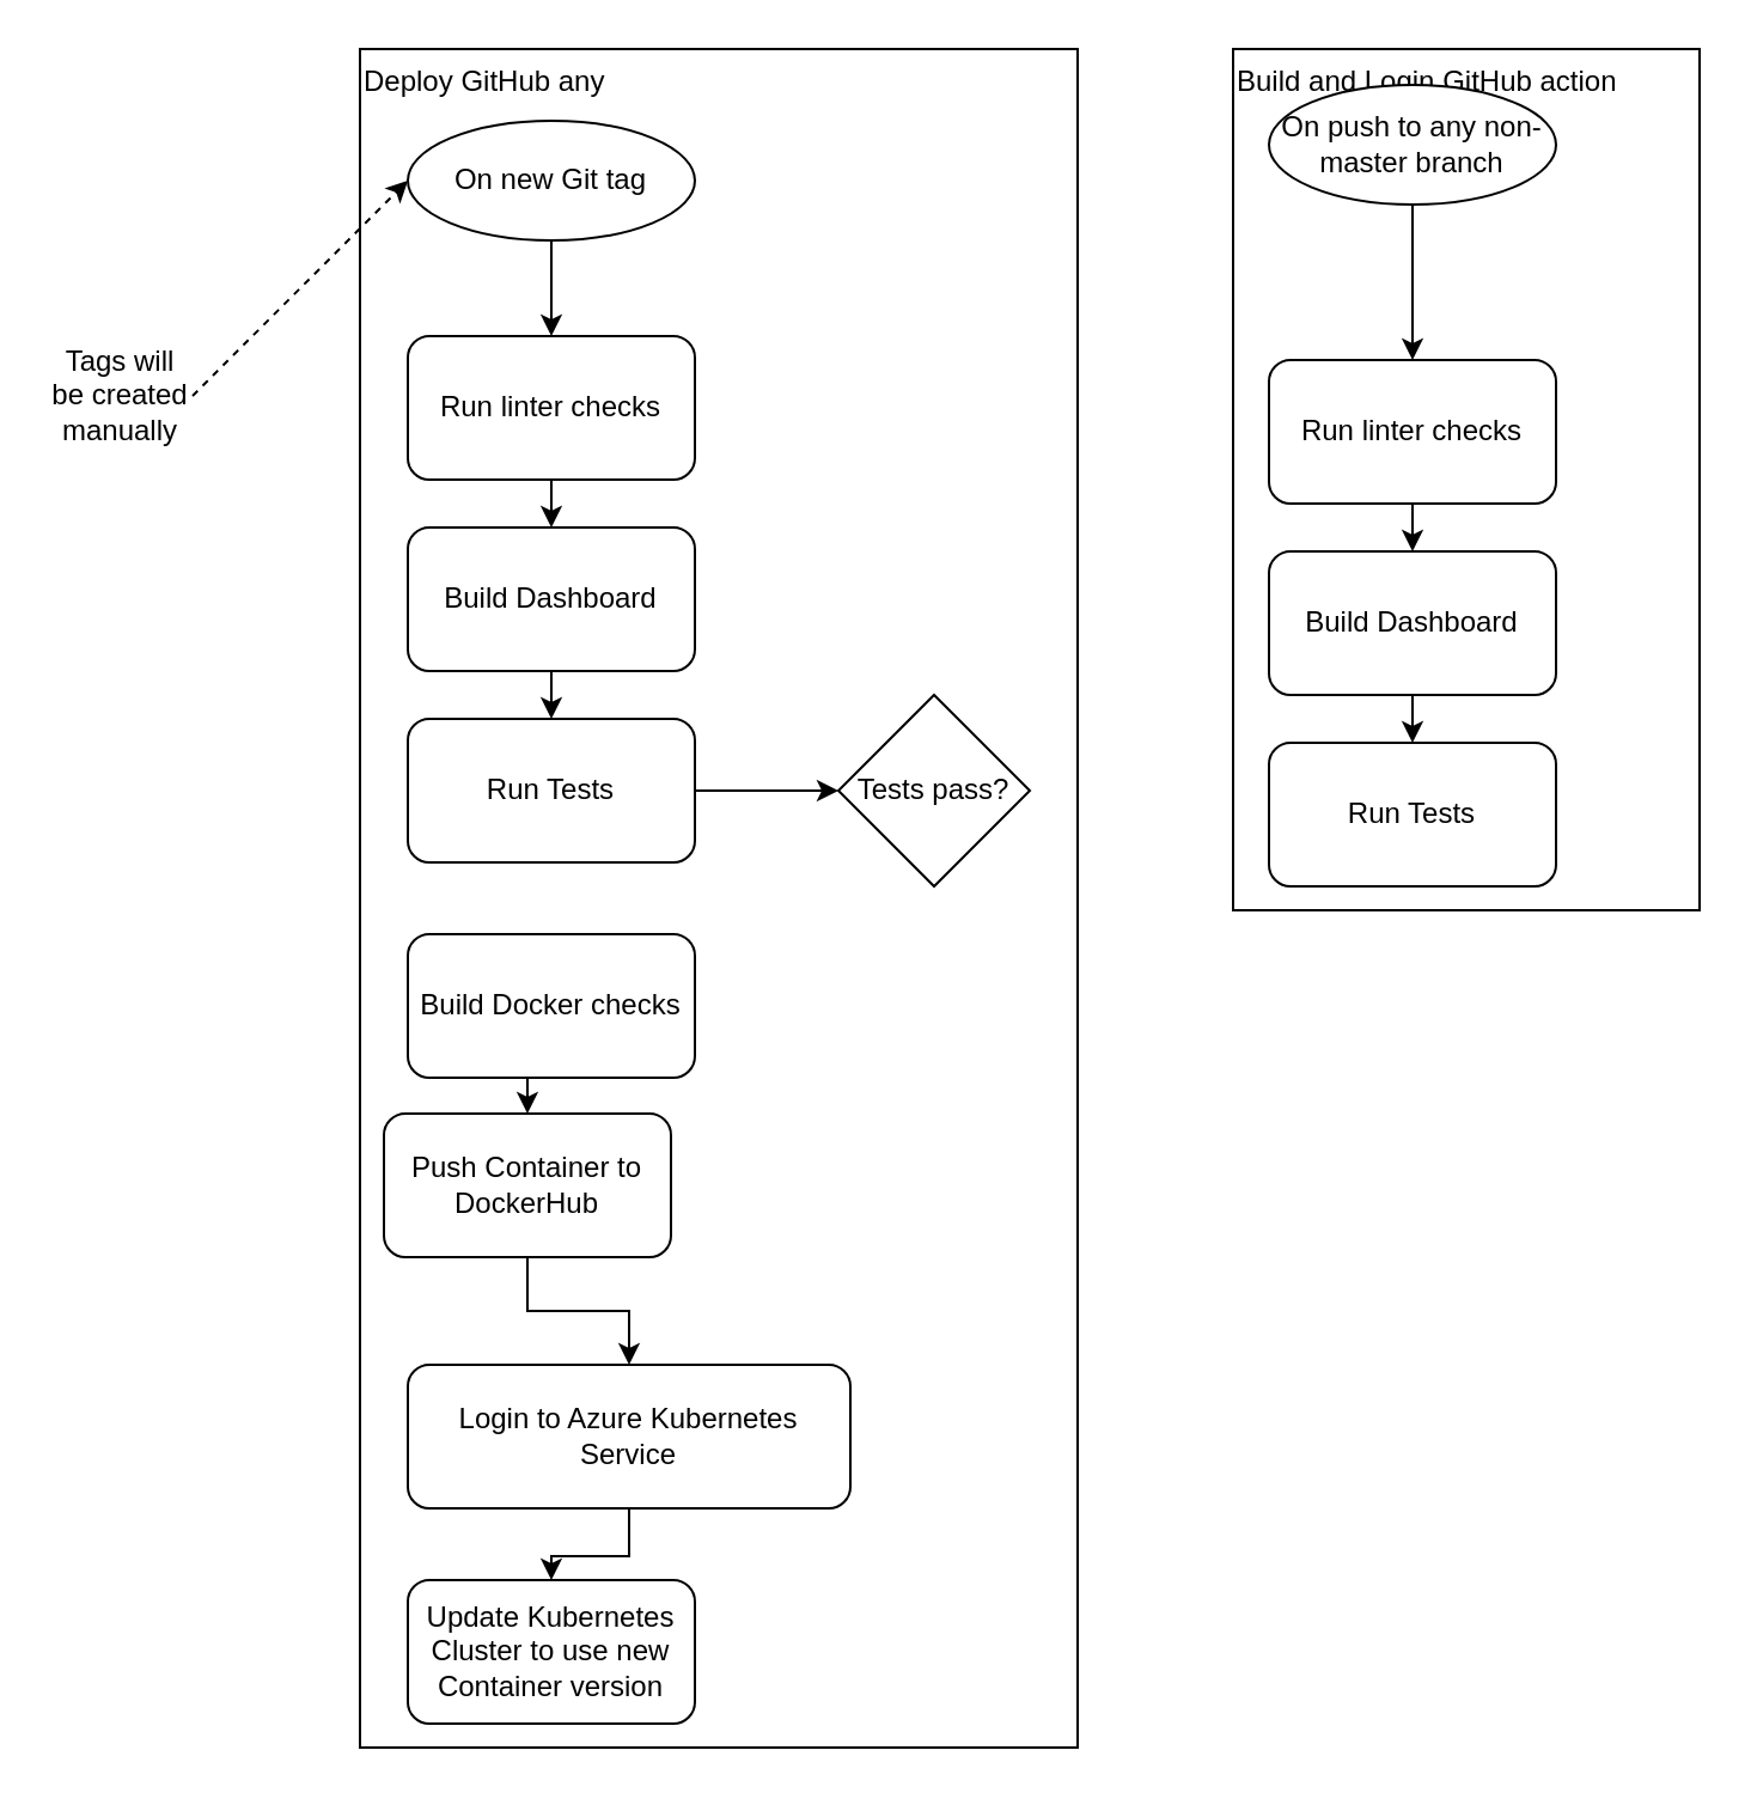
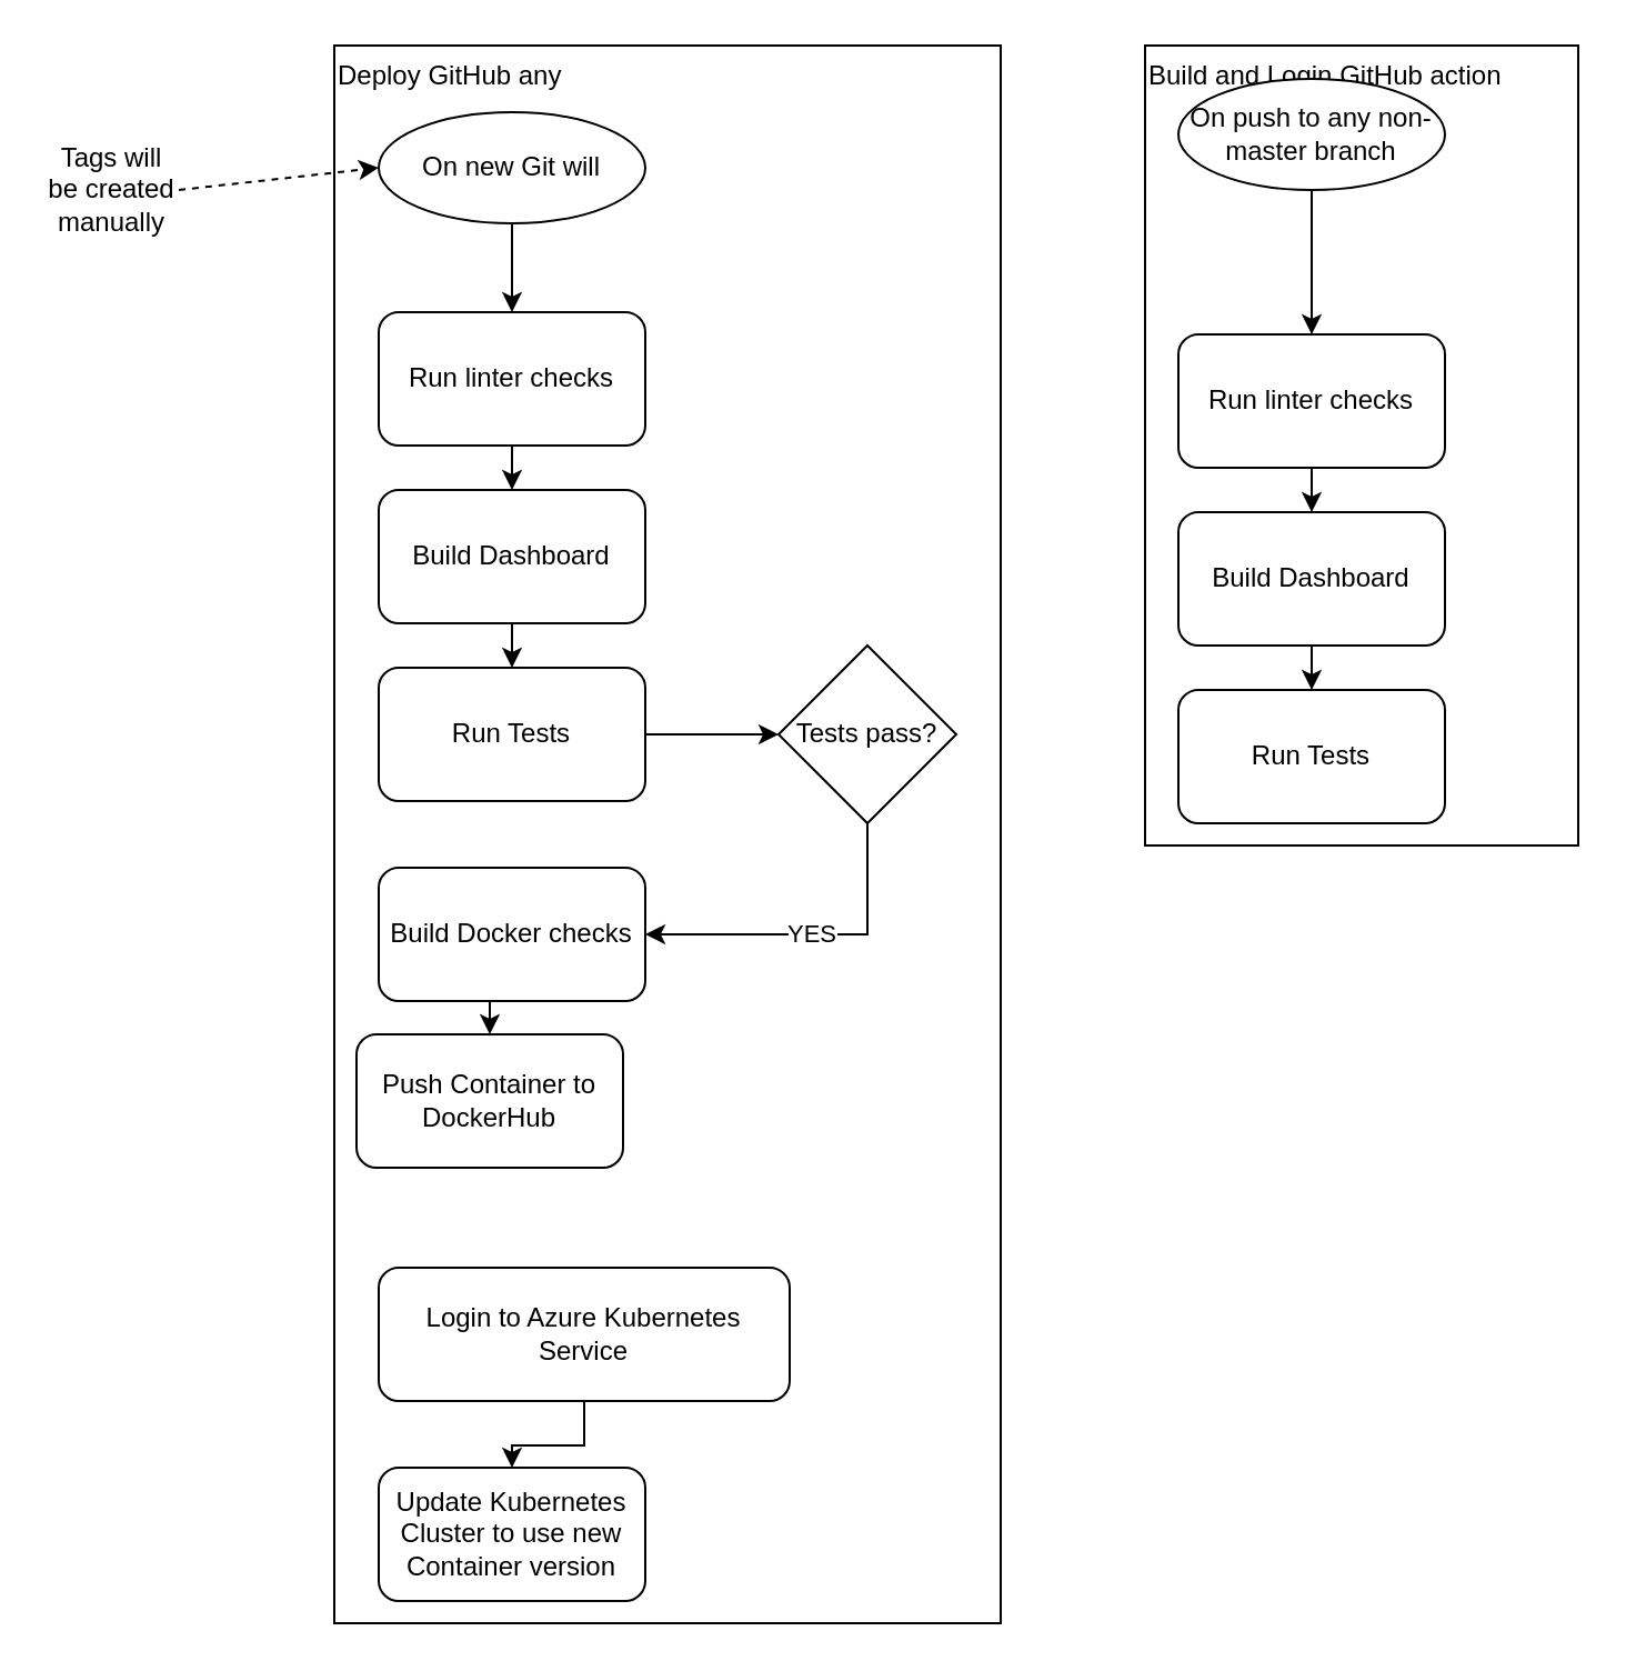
  <mxCell id="0" />
  <mxCell id="1" parent="0" />
  <mxCell id="2" value="Deploy GitHub any" style="rounded=0;whiteSpace=wrap;html=1;verticalAlign=top;align=left;" vertex="1" parent="1"><mxGeometry x="150" y="20" width="300" height="710" as="geometry" /></mxCell>
  <mxCell id="3" style="edgeStyle=orthogonalEdgeStyle;rounded=0;orthogonalLoop=1;jettySize=auto;html=1;exitX=0.5;exitY=1;exitDx=0;exitDy=0;entryX=0.5;entryY=0;entryDx=0;entryDy=0;" edge="1" parent="1" source="4" target="6"><mxGeometry relative="1" as="geometry" /></mxCell>
  <mxCell id="4" value="Build Dashboard" style="rounded=1;whiteSpace=wrap;html=1;" vertex="1" parent="1"><mxGeometry x="170" y="220" width="120" height="60" as="geometry" /></mxCell>
  <mxCell id="5" style="edgeStyle=orthogonalEdgeStyle;rounded=0;orthogonalLoop=1;jettySize=auto;html=1;exitX=1;exitY=0.5;exitDx=0;exitDy=0;entryX=0;entryY=0.5;entryDx=0;entryDy=0;" edge="1" parent="1" source="6" target="8"><mxGeometry relative="1" as="geometry" /></mxCell>
  <mxCell id="6" value="Run Tests" style="rounded=1;whiteSpace=wrap;html=1;" vertex="1" parent="1"><mxGeometry x="170" y="300" width="120" height="60" as="geometry" /></mxCell>
+ <mxCell id="7" value="YES" style="edgeStyle=orthogonalEdgeStyle;rounded=0;orthogonalLoop=1;jettySize=auto;html=1;exitX=0.5;exitY=1;exitDx=0;exitDy=0;entryX=1;entryY=0.5;entryDx=0;entryDy=0;" edge="1" parent="1" source="8" target="12"><mxGeometry relative="1" as="geometry" /></mxCell>
  <mxCell id="8" value="Tests pass?" style="rhombus;whiteSpace=wrap;html=1;" vertex="1" parent="1"><mxGeometry x="350" y="290" width="80" height="80" as="geometry" /></mxCell>
  <mxCell id="9" style="edgeStyle=orthogonalEdgeStyle;rounded=0;orthogonalLoop=1;jettySize=auto;html=1;exitX=0.5;exitY=1;exitDx=0;exitDy=0;entryX=0.5;entryY=0;entryDx=0;entryDy=0;" edge="1" parent="1" source="10" target="4"><mxGeometry relative="1" as="geometry" /></mxCell>
  <mxCell id="10" value="Run linter checks" style="rounded=1;whiteSpace=wrap;html=1;" vertex="1" parent="1"><mxGeometry x="170" y="140" width="120" height="60" as="geometry" /></mxCell>
  <mxCell id="11" style="edgeStyle=orthogonalEdgeStyle;rounded=0;orthogonalLoop=1;jettySize=auto;html=1;exitX=0.5;exitY=1;exitDx=0;exitDy=0;entryX=0.5;entryY=0;entryDx=0;entryDy=0;" edge="1" parent="1" source="12" target="14"><mxGeometry relative="1" as="geometry" /></mxCell>
  <mxCell id="12" value="Build Docker checks" style="rounded=1;whiteSpace=wrap;html=1;" vertex="1" parent="1"><mxGeometry x="170" y="390" width="120" height="60" as="geometry" /></mxCell>
- <mxCell id="13" style="edgeStyle=orthogonalEdgeStyle;rounded=0;orthogonalLoop=1;jettySize=auto;html=1;exitX=0.5;exitY=1;exitDx=0;exitDy=0;entryX=0.5;entryY=0;entryDx=0;entryDy=0;" edge="1" parent="1" source="14" target="16"><mxGeometry relative="1" as="geometry" /></mxCell>
  <mxCell id="14" value="Push Container to DockerHub" style="rounded=1;whiteSpace=wrap;html=1;" vertex="1" parent="1"><mxGeometry x="160" y="465" width="120" height="60" as="geometry" /></mxCell>
  <mxCell id="15" style="edgeStyle=orthogonalEdgeStyle;rounded=0;orthogonalLoop=1;jettySize=auto;html=1;exitX=0.5;exitY=1;exitDx=0;exitDy=0;entryX=0.5;entryY=0;entryDx=0;entryDy=0;" edge="1" parent="1" source="16" target="17"><mxGeometry relative="1" as="geometry" /></mxCell>
  <mxCell id="16" value="Login to Azure Kubernetes Service" style="rounded=1;whiteSpace=wrap;html=1;" vertex="1" parent="1"><mxGeometry x="170" y="570" width="185" height="60" as="geometry" /></mxCell>
  <mxCell id="17" value="Update Kubernetes Cluster to use new Container version" style="rounded=1;whiteSpace=wrap;html=1;" vertex="1" parent="1"><mxGeometry x="170" y="660" width="120" height="60" as="geometry" /></mxCell>
  <mxCell id="18" value="Build and Login GitHub action" style="rounded=0;whiteSpace=wrap;html=1;verticalAlign=top;align=left;" vertex="1" parent="1"><mxGeometry x="515" y="20" width="195" height="360" as="geometry" /></mxCell>
  <mxCell id="19" style="edgeStyle=orthogonalEdgeStyle;rounded=0;orthogonalLoop=1;jettySize=auto;html=1;exitX=0.5;exitY=1;exitDx=0;exitDy=0;entryX=0.5;entryY=0;entryDx=0;entryDy=0;" edge="1" parent="1" source="20" target="10"><mxGeometry relative="1" as="geometry" /></mxCell>
- <mxCell id="20" value="On new Git tag" style="ellipse;whiteSpace=wrap;html=1;" vertex="1" parent="1"><mxGeometry x="170" y="50" width="120" height="50" as="geometry" /></mxCell>
+ <mxCell id="20" value="On new Git will" style="ellipse;whiteSpace=wrap;html=1;" vertex="1" parent="1"><mxGeometry x="170" y="50" width="120" height="50" as="geometry" /></mxCell>
  <mxCell id="21" style="edgeStyle=orthogonalEdgeStyle;rounded=0;orthogonalLoop=1;jettySize=auto;html=1;exitX=0.5;exitY=1;exitDx=0;exitDy=0;entryX=0.5;entryY=0;entryDx=0;entryDy=0;" edge="1" parent="1" source="22" target="27"><mxGeometry relative="1" as="geometry" /></mxCell>
  <mxCell id="22" value="On push to any non-master branch" style="ellipse;whiteSpace=wrap;html=1;" vertex="1" parent="1"><mxGeometry x="530" y="35" width="120" height="50" as="geometry" /></mxCell>
  <mxCell id="23" style="edgeStyle=orthogonalEdgeStyle;rounded=0;orthogonalLoop=1;jettySize=auto;html=1;exitX=0.5;exitY=1;exitDx=0;exitDy=0;entryX=0.5;entryY=0;entryDx=0;entryDy=0;" edge="1" parent="1" source="24" target="25"><mxGeometry relative="1" as="geometry" /></mxCell>
  <mxCell id="24" value="Build Dashboard" style="rounded=1;whiteSpace=wrap;html=1;" vertex="1" parent="1"><mxGeometry x="530" y="230" width="120" height="60" as="geometry" /></mxCell>
  <mxCell id="25" value="Run Tests" style="rounded=1;whiteSpace=wrap;html=1;" vertex="1" parent="1"><mxGeometry x="530" y="310" width="120" height="60" as="geometry" /></mxCell>
  <mxCell id="26" style="edgeStyle=orthogonalEdgeStyle;rounded=0;orthogonalLoop=1;jettySize=auto;html=1;exitX=0.5;exitY=1;exitDx=0;exitDy=0;entryX=0.5;entryY=0;entryDx=0;entryDy=0;" edge="1" parent="1" source="27" target="24"><mxGeometry relative="1" as="geometry" /></mxCell>
  <mxCell id="27" value="Run linter checks" style="rounded=1;whiteSpace=wrap;html=1;" vertex="1" parent="1"><mxGeometry x="530" y="150" width="120" height="60" as="geometry" /></mxCell>
  <mxCell id="28" style="rounded=0;orthogonalLoop=1;jettySize=auto;html=1;exitX=1;exitY=0.5;exitDx=0;exitDy=0;entryX=0;entryY=0.5;entryDx=0;entryDy=0;dashed=1;" edge="1" parent="1" source="29" target="20"><mxGeometry relative="1" as="geometry" /></mxCell>
- <mxCell id="29" value="Tags will be created manually" style="text;html=1;strokeColor=none;fillColor=none;align=center;verticalAlign=middle;whiteSpace=wrap;rounded=0;" vertex="1" parent="1"><mxGeometry x="20" y="150" width="60" height="30" as="geometry" /></mxCell>
+ <mxCell id="29" value="Tags will be created manually" style="text;html=1;strokeColor=none;fillColor=none;align=center;verticalAlign=middle;whiteSpace=wrap;rounded=0;" vertex="1" parent="1"><mxGeometry x="20" y="70" width="60" height="30" as="geometry" /></mxCell>
